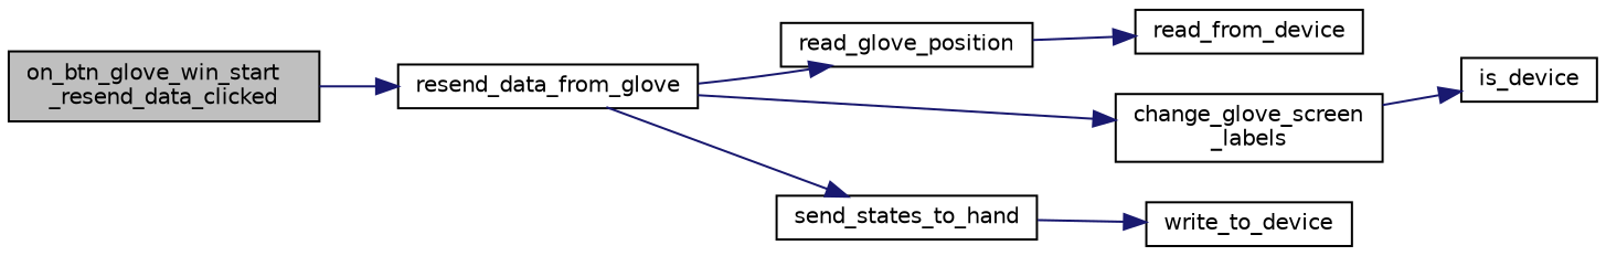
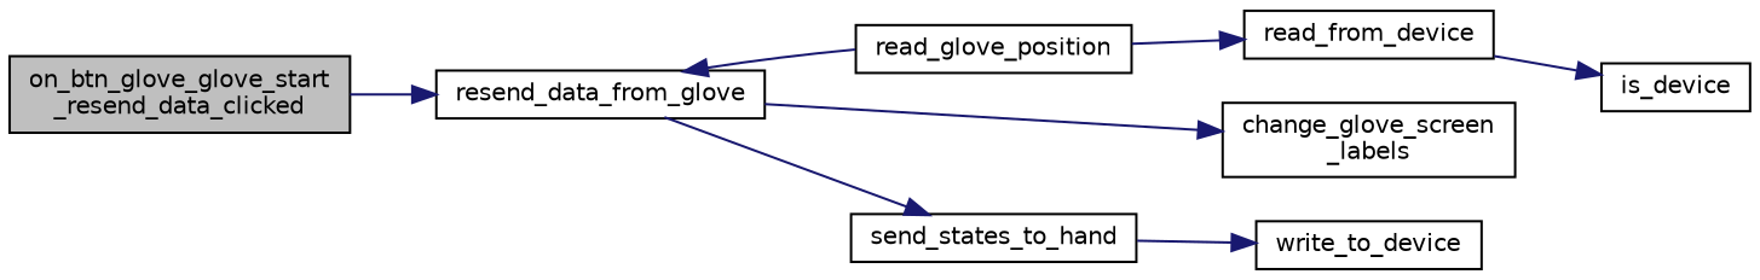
  digraph {
    rankdir=LR
    node [color=black fillcolor=white fontname=Helvetica fontsize=10 shape=record style=filled]
    edge [color=midnightblue fontname=Helvetica fontsize=10 labelfontname=Helvetica labelfontsize=10 style=solid]
-   n1 [fillcolor=grey75 fontcolor=black height=0.2 label="on_btn_glove_win_start\l_resend_data_clicked" width=0.4]
+   n1 [fillcolor=grey75 fontcolor=black height=0.2 label="on_btn_glove_glove_start\l_resend_data_clicked" width=0.4]
    n2 [height=0.2 label=resend_data_from_glove width=0.4]
    n3 [height=0.2 label=read_glove_position width=0.4]
    n4 [height=0.2 label="change_glove_screen\l_labels" width=0.4]
    n5 [height=0.2 label=send_states_to_hand width=0.4]
    n6 [height=0.2 label=read_from_device width=0.4]
    n7 [height=0.2 label=is_device width=0.4]
    n8 [height=0.2 label=write_to_device width=0.4]
    n1 -> n2
-   n2 -> n3
+   n3 -> n2
    n2 -> n4
    n2 -> n5
    n3 -> n6
-   n4 -> n7
+   n6 -> n7
    n5 -> n8
  }
